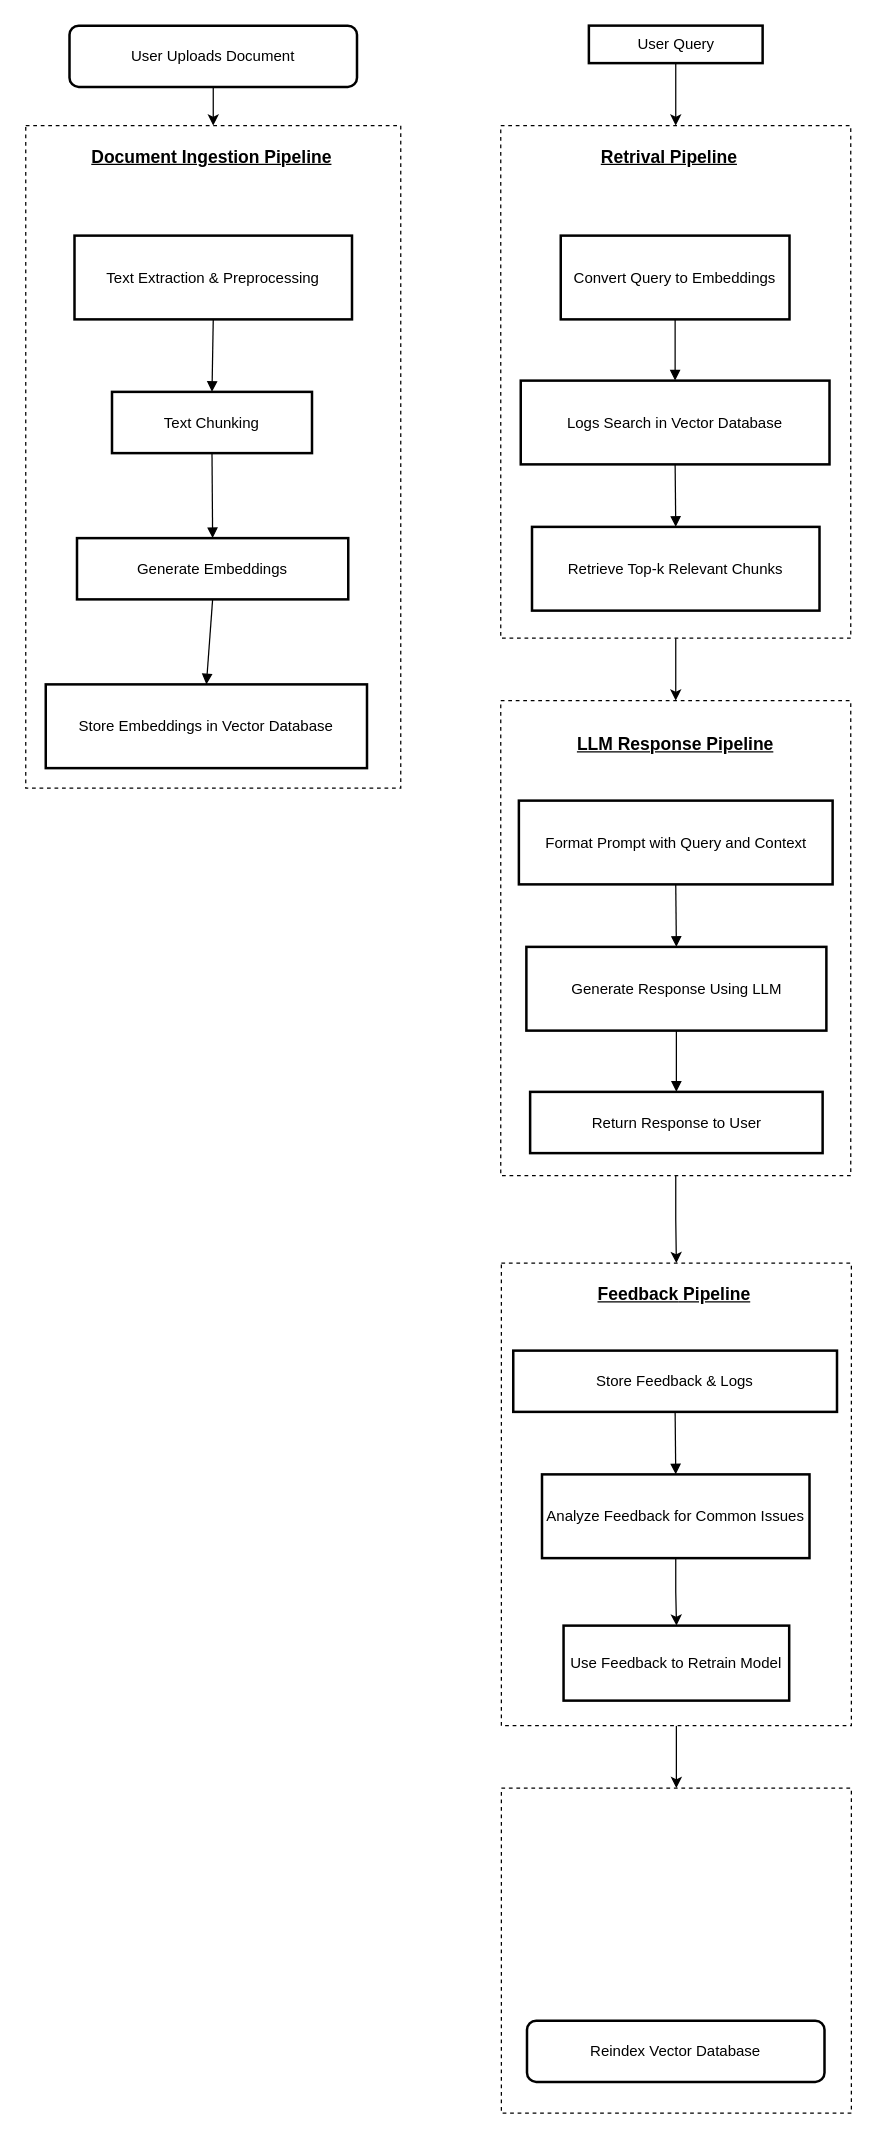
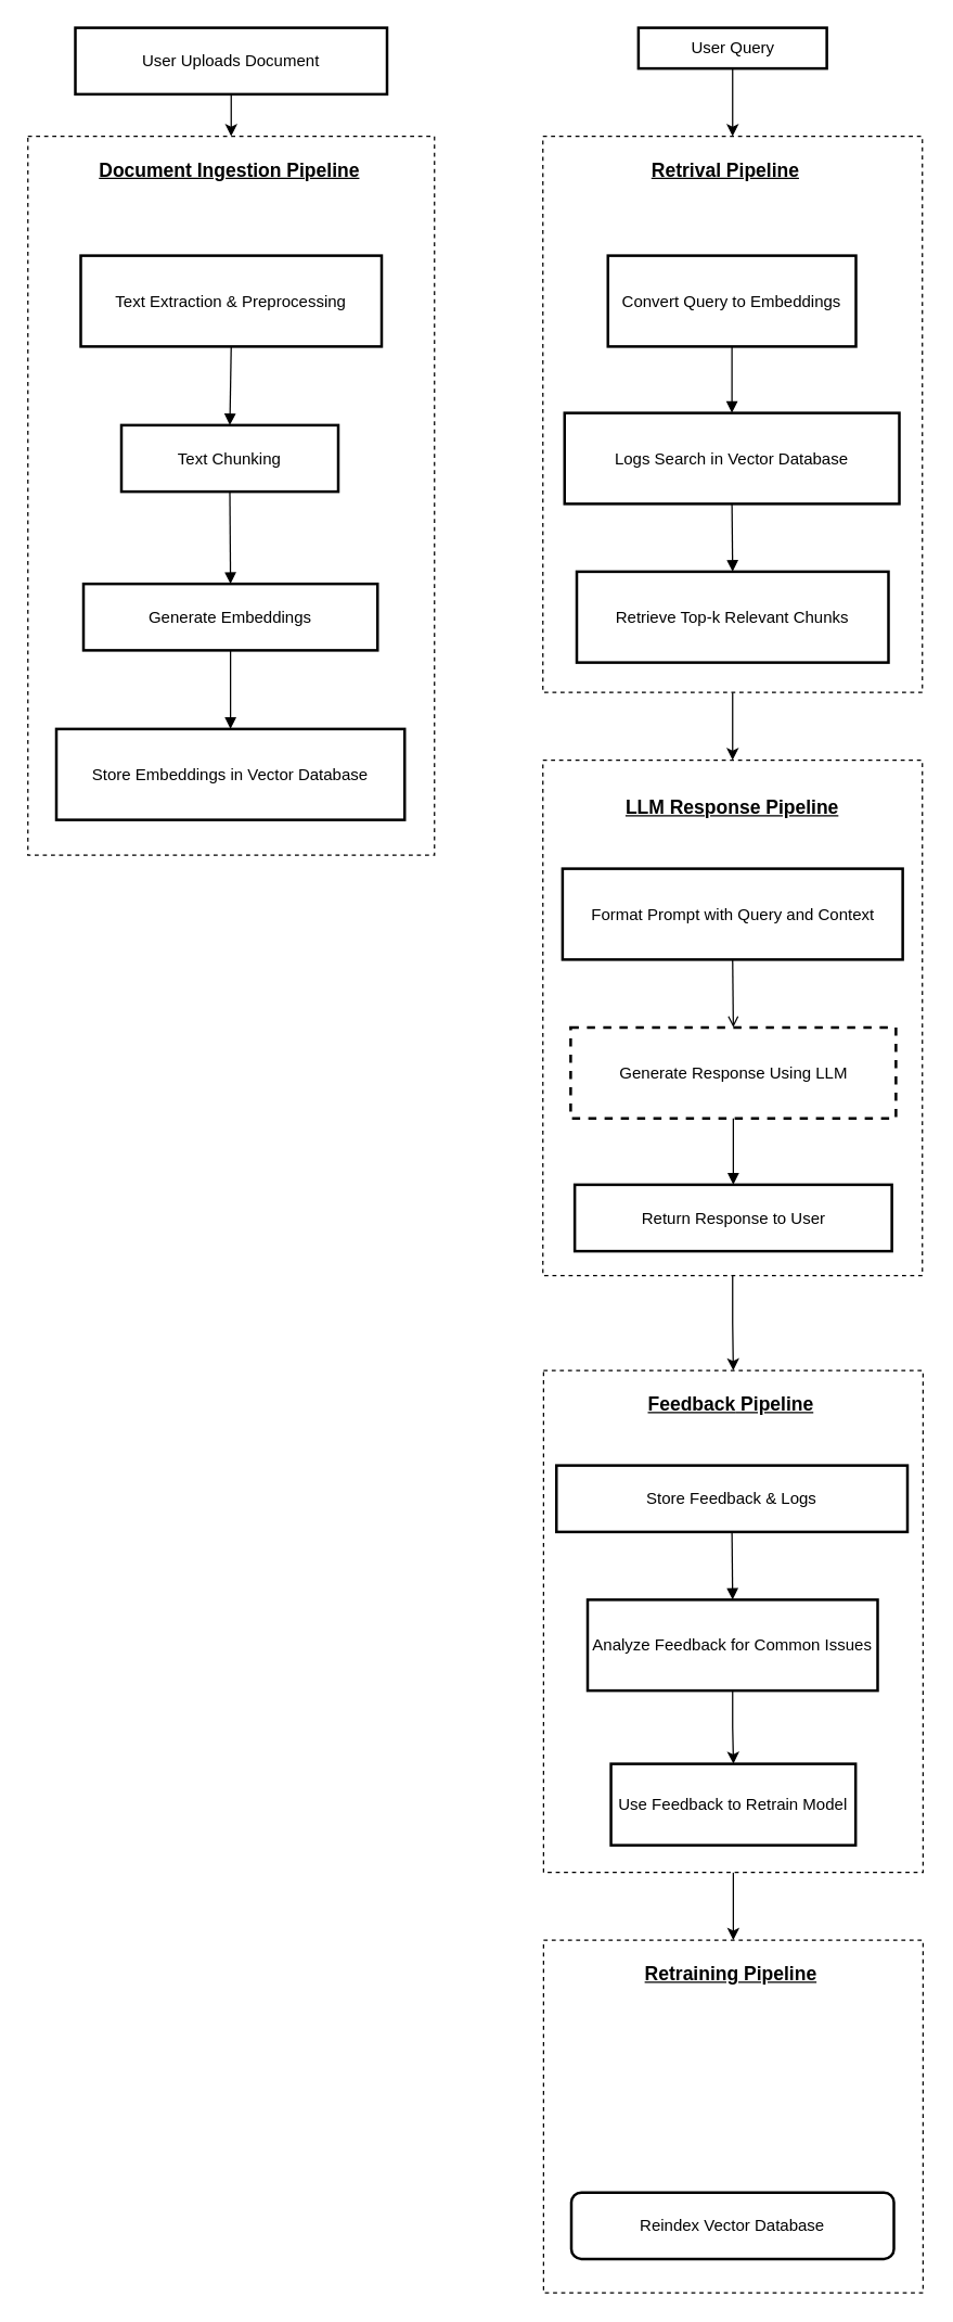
  <mxCell id="0" />
  <mxCell id="1" parent="0" />
  <mxCell id="2" value="" style="rounded=0;whiteSpace=wrap;html=1;dashed=1;" vertex="1" parent="1"><mxGeometry x="400.5" y="1430" width="280" height="260" as="geometry" /></mxCell>
  <mxCell id="3" style="edgeStyle=orthogonalEdgeStyle;rounded=0;orthogonalLoop=1;jettySize=auto;html=1;entryX=0.5;entryY=0;entryDx=0;entryDy=0;" edge="1" parent="1" source="4" target="2"><mxGeometry relative="1" as="geometry" /></mxCell>
  <mxCell id="4" value="" style="rounded=0;whiteSpace=wrap;html=1;dashed=1;" vertex="1" parent="1"><mxGeometry x="400.5" y="1010" width="280" height="370" as="geometry" /></mxCell>
  <mxCell id="5" value="" style="edgeStyle=orthogonalEdgeStyle;rounded=0;orthogonalLoop=1;jettySize=auto;html=1;entryX=0.5;entryY=0;entryDx=0;entryDy=0;" edge="1" parent="1" source="6" target="4"><mxGeometry relative="1" as="geometry"><mxPoint x="541" y="1000" as="targetPoint" /></mxGeometry></mxCell>
  <mxCell id="6" value="" style="rounded=0;whiteSpace=wrap;html=1;dashed=1;" vertex="1" parent="1"><mxGeometry x="400" y="560" width="280" height="380" as="geometry" /></mxCell>
  <mxCell id="7" value="" style="edgeStyle=orthogonalEdgeStyle;rounded=0;orthogonalLoop=1;jettySize=auto;html=1;" edge="1" parent="1" source="8" target="6"><mxGeometry relative="1" as="geometry" /></mxCell>
  <mxCell id="8" value="" style="rounded=0;whiteSpace=wrap;html=1;dashed=1;" vertex="1" parent="1"><mxGeometry x="400" y="100" width="280" height="410" as="geometry" /></mxCell>
  <mxCell id="9" value="" style="rounded=0;whiteSpace=wrap;html=1;dashed=1;" vertex="1" parent="1"><mxGeometry x="20" y="100" width="300" height="530" as="geometry" /></mxCell>
  <mxCell id="10" style="edgeStyle=orthogonalEdgeStyle;rounded=0;orthogonalLoop=1;jettySize=auto;html=1;entryX=0.5;entryY=0;entryDx=0;entryDy=0;" edge="1" parent="1" source="11" target="9"><mxGeometry relative="1" as="geometry" /></mxCell>
- <mxCell id="11" value="User Uploads Document" style="whiteSpace=wrap;strokeWidth=2;rounded=1;" vertex="1" parent="1"><mxGeometry x="55" y="20" width="230" height="49" as="geometry" /></mxCell>
+ <mxCell id="11" value="User Uploads Document" style="whiteSpace=wrap;strokeWidth=2;" vertex="1" parent="1"><mxGeometry x="55" y="20" width="230" height="49" as="geometry" /></mxCell>
  <mxCell id="12" value="Text Extraction &amp; Preprocessing" style="whiteSpace=wrap;strokeWidth=2;" vertex="1" parent="1"><mxGeometry x="59" y="188" width="222" height="67" as="geometry" /></mxCell>
  <mxCell id="13" value="Text Chunking" style="whiteSpace=wrap;strokeWidth=2;" vertex="1" parent="1"><mxGeometry x="89" y="313" width="160" height="49" as="geometry" /></mxCell>
  <mxCell id="14" value="Generate Embeddings" style="whiteSpace=wrap;strokeWidth=2;" vertex="1" parent="1"><mxGeometry x="61" y="430" width="217" height="49" as="geometry" /></mxCell>
- <mxCell id="15" value="Store Embeddings in Vector Database" style="whiteSpace=wrap;strokeWidth=2;" vertex="1" parent="1"><mxGeometry x="36" y="547" width="257" height="67" as="geometry" /></mxCell>
+ <mxCell id="15" value="Store Embeddings in Vector Database" style="whiteSpace=wrap;strokeWidth=2;" vertex="1" parent="1"><mxGeometry x="41" y="537" width="257" height="67" as="geometry" /></mxCell>
  <mxCell id="16" style="edgeStyle=orthogonalEdgeStyle;rounded=0;orthogonalLoop=1;jettySize=auto;html=1;entryX=0.5;entryY=0;entryDx=0;entryDy=0;" edge="1" parent="1" source="17" target="8"><mxGeometry relative="1" as="geometry" /></mxCell>
  <mxCell id="17" value="User Query" style="whiteSpace=wrap;strokeWidth=2;" vertex="1" parent="1"><mxGeometry x="470.5" y="20" width="139" height="30" as="geometry" /></mxCell>
  <mxCell id="18" value="Convert Query to Embeddings" style="whiteSpace=wrap;strokeWidth=2;" vertex="1" parent="1"><mxGeometry x="448" y="188" width="183" height="67" as="geometry" /></mxCell>
  <mxCell id="19" value="Logs Search in Vector Database" style="whiteSpace=wrap;strokeWidth=2;" vertex="1" parent="1"><mxGeometry x="416" y="304" width="247" height="67" as="geometry" /></mxCell>
  <mxCell id="20" value="Retrieve Top-k Relevant Chunks" style="whiteSpace=wrap;strokeWidth=2;" vertex="1" parent="1"><mxGeometry x="425" y="421" width="230" height="67" as="geometry" /></mxCell>
  <mxCell id="21" value="Format Prompt with Query and Context" style="whiteSpace=wrap;strokeWidth=2;" vertex="1" parent="1"><mxGeometry x="414.5" y="640" width="251" height="67" as="geometry" /></mxCell>
- <mxCell id="22" value="Generate Response Using LLM" style="whiteSpace=wrap;strokeWidth=2;" vertex="1" parent="1"><mxGeometry x="420.5" y="757" width="240" height="67" as="geometry" /></mxCell>
+ <mxCell id="22" value="Generate Response Using LLM" style="whiteSpace=wrap;strokeWidth=2;dashed=1;" vertex="1" parent="1"><mxGeometry x="420.5" y="757" width="240" height="67" as="geometry" /></mxCell>
  <mxCell id="23" value="Return Response to User" style="whiteSpace=wrap;strokeWidth=2;" vertex="1" parent="1"><mxGeometry x="423.5" y="873" width="234" height="49" as="geometry" /></mxCell>
  <mxCell id="24" value="Store Feedback &amp; Logs" style="whiteSpace=wrap;strokeWidth=2;" vertex="1" parent="1"><mxGeometry x="410" y="1080" width="259" height="49" as="geometry" /></mxCell>
  <mxCell id="25" value="" style="edgeStyle=orthogonalEdgeStyle;rounded=0;orthogonalLoop=1;jettySize=auto;html=1;" edge="1" parent="1" source="26" target="40"><mxGeometry relative="1" as="geometry" /></mxCell>
  <mxCell id="26" value="Analyze Feedback for Common Issues" style="whiteSpace=wrap;strokeWidth=2;" vertex="1" parent="1"><mxGeometry x="433" y="1179" width="214" height="67" as="geometry" /></mxCell>
  <mxCell id="27" value="Reindex Vector Database" style="whiteSpace=wrap;strokeWidth=2;rounded=1;" vertex="1" parent="1"><mxGeometry x="421" y="1616" width="238" height="49" as="geometry" /></mxCell>
  <mxCell id="28" value="" style="curved=1;startArrow=none;endArrow=block;exitX=0.5;exitY=0.99;entryX=0.5;entryY=0;rounded=0;" edge="1" parent="1" source="12" target="13"><mxGeometry relative="1" as="geometry"><Array as="points" /></mxGeometry></mxCell>
  <mxCell id="29" value="" style="curved=1;startArrow=none;endArrow=block;exitX=0.5;exitY=1;entryX=0.5;entryY=-0.01;rounded=0;" edge="1" parent="1" source="13" target="14"><mxGeometry relative="1" as="geometry"><Array as="points" /></mxGeometry></mxCell>
  <mxCell id="30" value="" style="curved=1;startArrow=none;endArrow=block;exitX=0.5;exitY=0.99;entryX=0.5;entryY=0.01;rounded=0;" edge="1" parent="1" source="14" target="15"><mxGeometry relative="1" as="geometry"><Array as="points" /></mxGeometry></mxCell>
  <mxCell id="31" value="" style="curved=1;startArrow=none;endArrow=block;exitX=0.5;exitY=0.99;entryX=0.5;entryY=0;rounded=0;" edge="1" parent="1" source="18" target="19"><mxGeometry relative="1" as="geometry"><Array as="points" /></mxGeometry></mxCell>
  <mxCell id="32" value="" style="curved=1;startArrow=none;endArrow=block;exitX=0.5;exitY=1;entryX=0.5;entryY=0;rounded=0;" edge="1" parent="1" source="19" target="20"><mxGeometry relative="1" as="geometry"><Array as="points" /></mxGeometry></mxCell>
- <mxCell id="33" value="" style="curved=1;startArrow=none;endArrow=block;exitX=0.5;exitY=0.99;entryX=0.5;entryY=-0.01;rounded=0;" edge="1" parent="1" source="21" target="22"><mxGeometry relative="1" as="geometry"><Array as="points" /></mxGeometry></mxCell>
+ <mxCell id="33" value="" style="curved=1;startArrow=none;endArrow=open;exitX=0.5;exitY=0.99;entryX=0.5;entryY=-0.01;rounded=0;" edge="1" parent="1" source="21" target="22"><mxGeometry relative="1" as="geometry"><Array as="points" /></mxGeometry></mxCell>
  <mxCell id="34" value="" style="curved=1;startArrow=none;endArrow=block;exitX=0.5;exitY=0.99;entryX=0.5;entryY=0;rounded=0;" edge="1" parent="1" source="22" target="23"><mxGeometry relative="1" as="geometry"><Array as="points" /></mxGeometry></mxCell>
  <mxCell id="35" value="" style="curved=1;startArrow=none;endArrow=block;exitX=0.5;exitY=1;entryX=0.5;entryY=0;rounded=0;" edge="1" parent="1" source="24" target="26"><mxGeometry relative="1" as="geometry"><Array as="points" /></mxGeometry></mxCell>
  <mxCell id="36" value="&lt;b&gt;&lt;u&gt;&lt;font style=&quot;font-size: 14px;&quot;&gt;Document Ingestion Pipeline&lt;/font&gt;&lt;/u&gt;&lt;/b&gt;" style="text;html=1;align=center;verticalAlign=middle;whiteSpace=wrap;rounded=0;" vertex="1" parent="1"><mxGeometry x="69.25" y="110" width="199.5" height="30" as="geometry" /></mxCell>
  <mxCell id="37" value="&lt;b&gt;&lt;u&gt;&lt;font style=&quot;font-size: 14px;&quot;&gt;Retrival Pipeline&lt;/font&gt;&lt;/u&gt;&lt;/b&gt;" style="text;html=1;align=center;verticalAlign=middle;whiteSpace=wrap;rounded=0;" vertex="1" parent="1"><mxGeometry x="444" y="110" width="182" height="30" as="geometry" /></mxCell>
  <mxCell id="38" value="&lt;b&gt;&lt;u&gt;&lt;font style=&quot;font-size: 14px;&quot;&gt;LLM Response Pipeline&lt;/font&gt;&lt;/u&gt;&lt;/b&gt;" style="text;html=1;align=center;verticalAlign=middle;whiteSpace=wrap;rounded=0;" vertex="1" parent="1"><mxGeometry x="449" y="580" width="182" height="30" as="geometry" /></mxCell>
  <mxCell id="39" value="&lt;font style=&quot;font-size: 14px;&quot;&gt;&lt;b&gt;&lt;u&gt;Feedback&lt;/u&gt;&lt;/b&gt;&lt;b style=&quot;background-color: initial;&quot;&gt;&lt;u&gt;&amp;nbsp;Pipeline&lt;/u&gt;&lt;/b&gt;&lt;/font&gt;" style="text;html=1;align=center;verticalAlign=middle;whiteSpace=wrap;rounded=0;" vertex="1" parent="1"><mxGeometry x="448" y="1020" width="182" height="30" as="geometry" /></mxCell>
  <mxCell id="40" value="Use Feedback to Retrain Model" style="whiteSpace=wrap;html=1;strokeWidth=2;" vertex="1" parent="1"><mxGeometry x="450.25" y="1300" width="180.5" height="60" as="geometry" /></mxCell>
+ <mxCell id="41" value="&lt;font style=&quot;font-size: 14px;&quot;&gt;&lt;b style=&quot;background-color: initial;&quot;&gt;&lt;u&gt;Retraining Pipeline&lt;/u&gt;&lt;/b&gt;&lt;/font&gt;" style="text;html=1;align=center;verticalAlign=middle;whiteSpace=wrap;rounded=0;" vertex="1" parent="1"><mxGeometry x="448" y="1440" width="182" height="30" as="geometry" /></mxCell>
